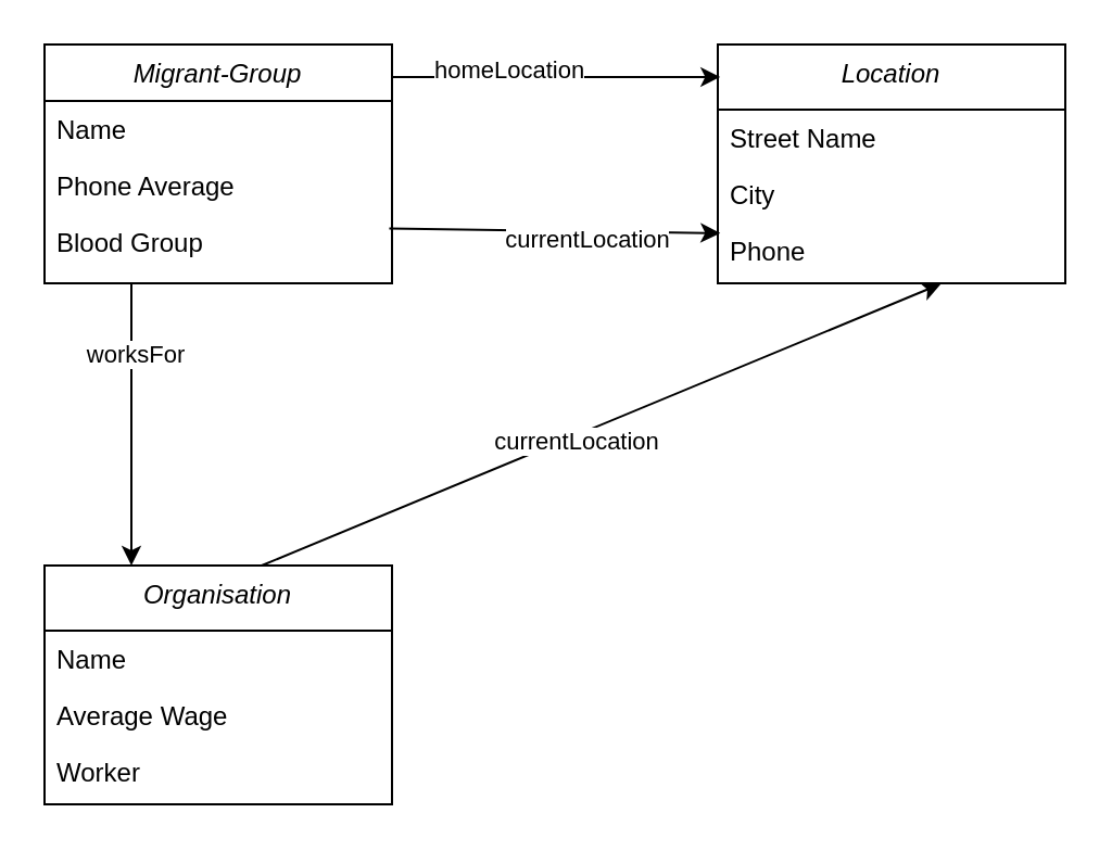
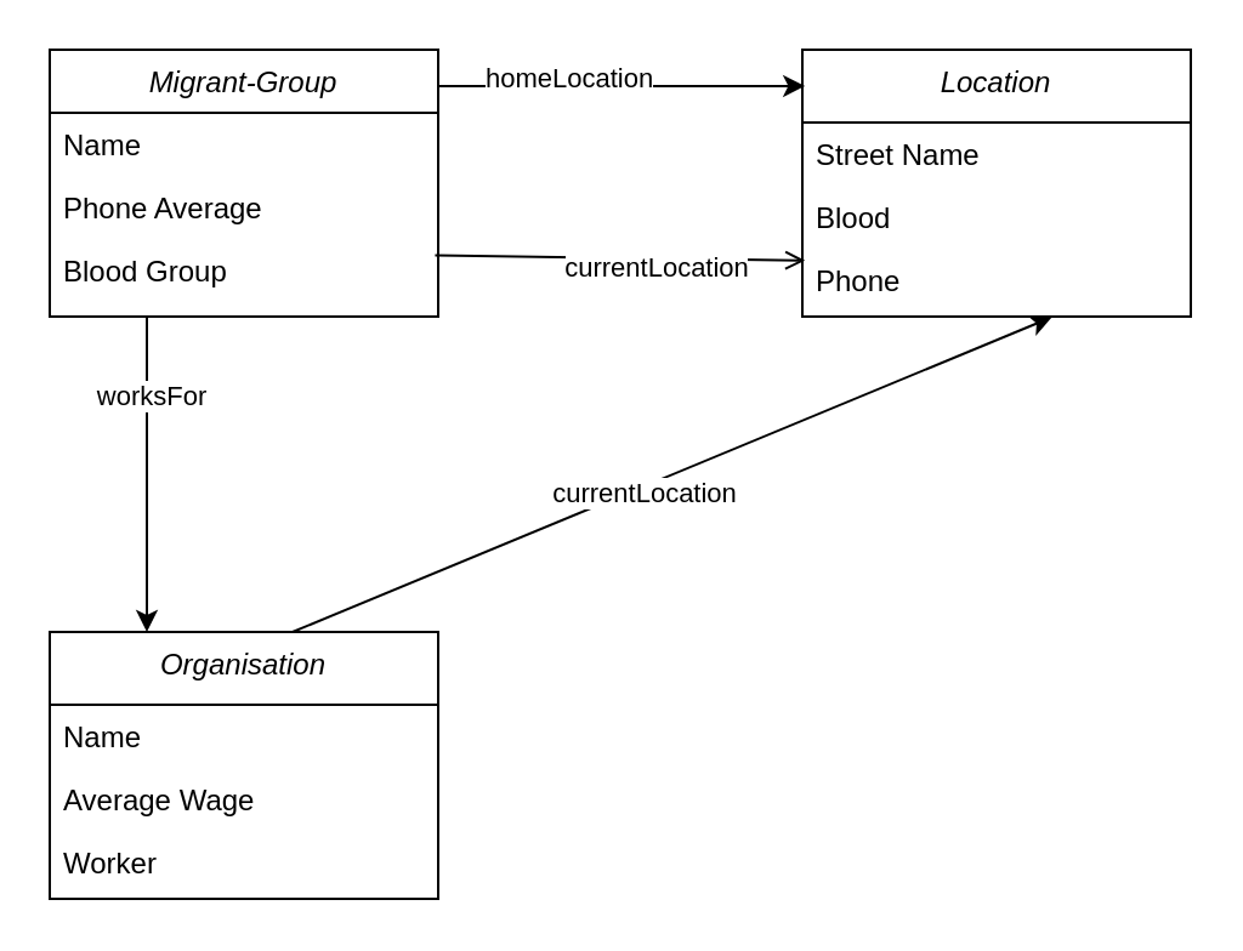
  <mxCell id="0" />
  <mxCell id="1" parent="0" />
  <mxCell id="2" value="Migrant-Group" style="swimlane;fontStyle=2;align=center;verticalAlign=top;childLayout=stackLayout;horizontal=1;startSize=26;horizontalStack=0;resizeParent=1;resizeLast=0;collapsible=1;marginBottom=0;rounded=0;shadow=0;strokeWidth=1;" parent="1" vertex="1"><mxGeometry x="20" y="20" width="160" height="110" as="geometry"><mxRectangle x="230" y="140" width="160" height="26" as="alternateBounds" /></mxGeometry></mxCell>
  <mxCell id="3" value="Name" style="text;align=left;verticalAlign=top;spacingLeft=4;spacingRight=4;overflow=hidden;rotatable=0;points=[[0,0.5],[1,0.5]];portConstraint=eastwest;" parent="2" vertex="1"><mxGeometry y="26" width="160" height="26" as="geometry" /></mxCell>
  <mxCell id="4" value="Phone Average" style="text;align=left;verticalAlign=top;spacingLeft=4;spacingRight=4;overflow=hidden;rotatable=0;points=[[0,0.5],[1,0.5]];portConstraint=eastwest;rounded=0;shadow=0;html=0;" parent="2" vertex="1"><mxGeometry y="52" width="160" height="26" as="geometry" /></mxCell>
  <mxCell id="5" value="" style="endArrow=classic;html=1;rounded=0;entryX=0.25;entryY=0;entryDx=0;entryDy=0;" parent="2" target="12" edge="1"><mxGeometry width="50" height="50" relative="1" as="geometry"><mxPoint x="40" y="110" as="sourcePoint" /><mxPoint x="90" y="60" as="targetPoint" /></mxGeometry></mxCell>
  <mxCell id="6" value="worksFor" style="edgeLabel;html=1;align=center;verticalAlign=middle;resizable=0;points=[];" parent="5" vertex="1" connectable="0"><mxGeometry x="-0.508" y="1" relative="1" as="geometry"><mxPoint as="offset" /></mxGeometry></mxCell>
  <mxCell id="7" value="Blood Group" style="text;align=left;verticalAlign=top;spacingLeft=4;spacingRight=4;overflow=hidden;rotatable=0;points=[[0,0.5],[1,0.5]];portConstraint=eastwest;rounded=0;shadow=0;html=0;" parent="2" vertex="1"><mxGeometry y="78" width="160" height="26" as="geometry" /></mxCell>
  <mxCell id="8" value="Location" style="swimlane;fontStyle=2;align=center;verticalAlign=top;childLayout=stackLayout;horizontal=1;startSize=30;horizontalStack=0;resizeParent=1;resizeLast=0;collapsible=1;marginBottom=0;rounded=0;shadow=0;strokeWidth=1;" parent="1" vertex="1"><mxGeometry x="330" y="20" width="160" height="110" as="geometry"><mxRectangle x="230" y="140" width="160" height="26" as="alternateBounds" /></mxGeometry></mxCell>
  <mxCell id="9" value="Street Name" style="text;align=left;verticalAlign=top;spacingLeft=4;spacingRight=4;overflow=hidden;rotatable=0;points=[[0,0.5],[1,0.5]];portConstraint=eastwest;" parent="8" vertex="1"><mxGeometry y="30" width="160" height="26" as="geometry" /></mxCell>
- <mxCell id="10" value="City" style="text;align=left;verticalAlign=top;spacingLeft=4;spacingRight=4;overflow=hidden;rotatable=0;points=[[0,0.5],[1,0.5]];portConstraint=eastwest;rounded=0;shadow=0;html=0;" parent="8" vertex="1"><mxGeometry y="56" width="160" height="26" as="geometry" /></mxCell>
+ <mxCell id="10" value="Blood" style="text;align=left;verticalAlign=top;spacingLeft=4;spacingRight=4;overflow=hidden;rotatable=0;points=[[0,0.5],[1,0.5]];portConstraint=eastwest;rounded=0;shadow=0;html=0;" parent="8" vertex="1"><mxGeometry y="56" width="160" height="26" as="geometry" /></mxCell>
  <mxCell id="11" value="Phone" style="text;align=left;verticalAlign=top;spacingLeft=4;spacingRight=4;overflow=hidden;rotatable=0;points=[[0,0.5],[1,0.5]];portConstraint=eastwest;rounded=0;shadow=0;html=0;" parent="8" vertex="1"><mxGeometry y="82" width="160" height="26" as="geometry" /></mxCell>
  <mxCell id="12" value="Organisation" style="swimlane;fontStyle=2;align=center;verticalAlign=top;childLayout=stackLayout;horizontal=1;startSize=30;horizontalStack=0;resizeParent=1;resizeLast=0;collapsible=1;marginBottom=0;rounded=0;shadow=0;strokeWidth=1;" parent="1" vertex="1"><mxGeometry x="20" y="260" width="160" height="110" as="geometry"><mxRectangle x="230" y="140" width="160" height="26" as="alternateBounds" /></mxGeometry></mxCell>
  <mxCell id="13" value="Name" style="text;align=left;verticalAlign=top;spacingLeft=4;spacingRight=4;overflow=hidden;rotatable=0;points=[[0,0.5],[1,0.5]];portConstraint=eastwest;" parent="12" vertex="1"><mxGeometry y="30" width="160" height="26" as="geometry" /></mxCell>
  <mxCell id="14" value="Average Wage" style="text;align=left;verticalAlign=top;spacingLeft=4;spacingRight=4;overflow=hidden;rotatable=0;points=[[0,0.5],[1,0.5]];portConstraint=eastwest;rounded=0;shadow=0;html=0;" parent="12" vertex="1"><mxGeometry y="56" width="160" height="26" as="geometry" /></mxCell>
  <mxCell id="15" value="Worker" style="text;align=left;verticalAlign=top;spacingLeft=4;spacingRight=4;overflow=hidden;rotatable=0;points=[[0,0.5],[1,0.5]];portConstraint=eastwest;rounded=0;shadow=0;html=0;" parent="12" vertex="1"><mxGeometry y="82" width="160" height="26" as="geometry" /></mxCell>
  <mxCell id="16" value="" style="endArrow=classic;html=1;rounded=0;entryX=0.643;entryY=1.084;entryDx=0;entryDy=0;entryPerimeter=0;" parent="1" target="11" edge="1"><mxGeometry width="50" height="50" relative="1" as="geometry"><mxPoint x="120" y="260" as="sourcePoint" /><mxPoint x="170" y="210" as="targetPoint" /></mxGeometry></mxCell>
  <mxCell id="17" value="currentLocation" style="edgeLabel;html=1;align=center;verticalAlign=middle;resizable=0;points=[];" parent="16" vertex="1" connectable="0"><mxGeometry x="-0.088" y="-2" relative="1" as="geometry"><mxPoint x="1" as="offset" /></mxGeometry></mxCell>
- <mxCell id="18" value="" style="endArrow=classic;html=1;rounded=0;entryX=0.007;entryY=0.189;entryDx=0;entryDy=0;entryPerimeter=0;exitX=0.992;exitY=0.259;exitDx=0;exitDy=0;exitPerimeter=0;" parent="1" source="7" target="11" edge="1"><mxGeometry width="50" height="50" relative="1" as="geometry"><mxPoint x="180" y="40" as="sourcePoint" /><mxPoint x="230" y="-10" as="targetPoint" /></mxGeometry></mxCell>
+ <mxCell id="18" value="" style="endArrow=open;html=1;rounded=0;entryX=0.007;entryY=0.189;entryDx=0;entryDy=0;entryPerimeter=0;exitX=0.992;exitY=0.259;exitDx=0;exitDy=0;exitPerimeter=0;" parent="1" source="7" target="11" edge="1"><mxGeometry width="50" height="50" relative="1" as="geometry"><mxPoint x="180" y="40" as="sourcePoint" /><mxPoint x="230" y="-10" as="targetPoint" /></mxGeometry></mxCell>
  <mxCell id="19" value="currentLocation" style="edgeLabel;html=1;align=center;verticalAlign=middle;resizable=0;points=[];" parent="18" vertex="1" connectable="0"><mxGeometry x="0.188" y="-3" relative="1" as="geometry"><mxPoint as="offset" /></mxGeometry></mxCell>
  <mxCell id="20" value="" style="endArrow=classic;html=1;rounded=0;entryX=0.007;entryY=0.136;entryDx=0;entryDy=0;entryPerimeter=0;" parent="1" target="8" edge="1"><mxGeometry width="50" height="50" relative="1" as="geometry"><mxPoint x="180" y="35" as="sourcePoint" /><mxPoint x="230" y="30" as="targetPoint" /></mxGeometry></mxCell>
  <mxCell id="21" value="homeLocation" style="edgeLabel;html=1;align=center;verticalAlign=middle;resizable=0;points=[];" parent="20" vertex="1" connectable="0"><mxGeometry x="-0.505" y="3" relative="1" as="geometry"><mxPoint x="17" as="offset" /></mxGeometry></mxCell>
